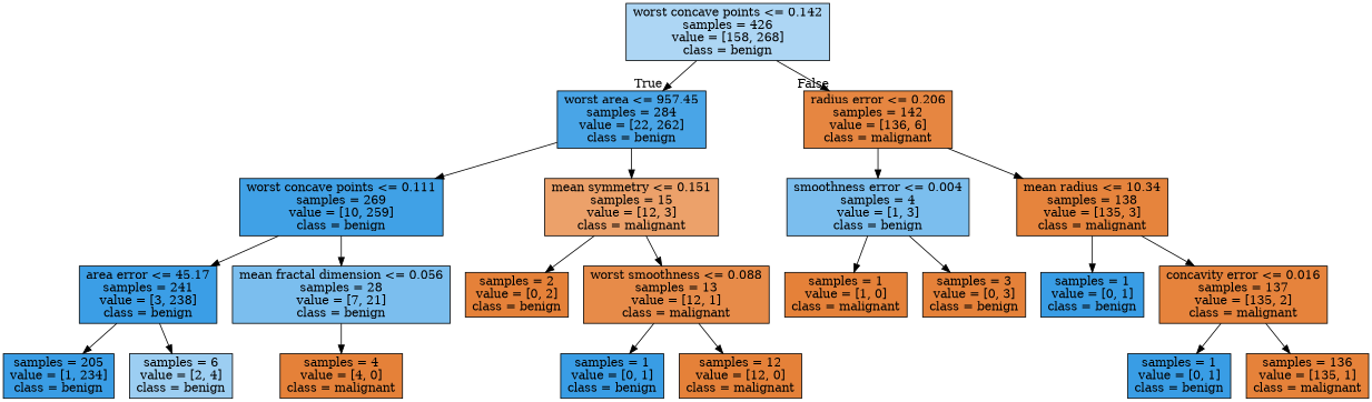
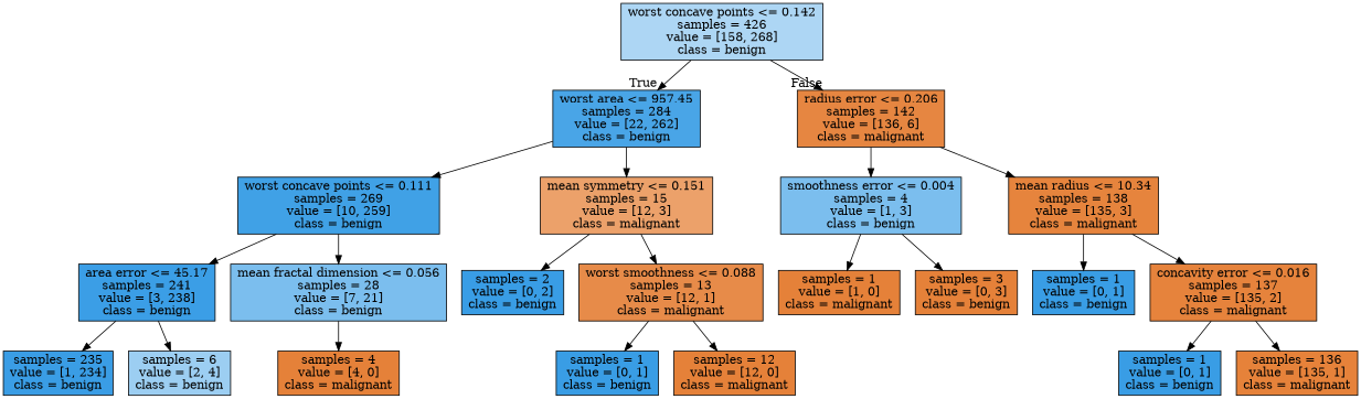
  digraph {
    node [color=black fillcolor="#399de5ff" shape=box style=filled]
    n1 [fillcolor="#399de569" label="worst concave points <= 0.142\nsamples = 426\nvalue = [158, 268]\nclass = benign"]
    n2 [fillcolor="#399de5ea" label="worst area <= 957.45\nsamples = 284\nvalue = [22, 262]\nclass = benign"]
    n3 [fillcolor="#e58139f4" label="radius error <= 0.206\nsamples = 142\nvalue = [136, 6]\nclass = malignant"]
    n4 [fillcolor="#399de5f5" label="worst concave points <= 0.111\nsamples = 269\nvalue = [10, 259]\nclass = benign"]
    n5 [fillcolor="#e58139bf" label="mean symmetry <= 0.151\nsamples = 15\nvalue = [12, 3]\nclass = malignant"]
    n6 [fillcolor="#399de5aa" label="smoothness error <= 0.004\nsamples = 4\nvalue = [1, 3]\nclass = benign"]
    n7 [fillcolor="#e58139f9" label="mean radius <= 10.34\nsamples = 138\nvalue = [135, 3]\nclass = malignant"]
    n8 [fillcolor="#399de5fc" label="area error <= 45.17\nsamples = 241\nvalue = [3, 238]\nclass = benign"]
    n9 [fillcolor="#399de5aa" label="mean fractal dimension <= 0.056\nsamples = 28\nvalue = [7, 21]\nclass = benign"]
-   n10 [fillcolor="#e58139ff" label="samples = 2\nvalue = [0, 2]\nclass = benign"]
+   n10 [label="samples = 2\nvalue = [0, 2]\nclass = benign"]
    n11 [fillcolor="#e58139ea" label="worst smoothness <= 0.088\nsamples = 13\nvalue = [12, 1]\nclass = malignant"]
-   n12 [fillcolor="#399de5fe" label="samples = 205\nvalue = [1, 234]\nclass = benign"]
+   n12 [fillcolor="#399de5fe" label="samples = 235\nvalue = [1, 234]\nclass = benign"]
    n13 [fillcolor="#399de57f" label="samples = 6\nvalue = [2, 4]\nclass = benign"]
    n14 [fillcolor="#e58139ff" label="samples = 4\nvalue = [4, 0]\nclass = malignant"]
    n15 [label="samples = 1\nvalue = [0, 1]\nclass = benign"]
    n16 [fillcolor="#e58139ff" label="samples = 12\nvalue = [12, 0]\nclass = malignant"]
    n17 [fillcolor="#e58139ff" label="samples = 1\nvalue = [1, 0]\nclass = malignant"]
    n18 [fillcolor="#e58139ff" label="samples = 3\nvalue = [0, 3]\nclass = benign"]
    n19 [label="samples = 1\nvalue = [0, 1]\nclass = benign"]
    n20 [fillcolor="#e58139fb" label="concavity error <= 0.016\nsamples = 137\nvalue = [135, 2]\nclass = malignant"]
    n21 [label="samples = 1\nvalue = [0, 1]\nclass = benign"]
    n22 [fillcolor="#e58139fd" label="samples = 136\nvalue = [135, 1]\nclass = malignant"]
    n1 -> n2 [headlabel=True labelangle=45 labeldistance=2.5]
    n1 -> n3 [headlabel=False labelangle=-45 labeldistance=2.5]
    n2 -> n4
    n2 -> n5
    n3 -> n6
    n3 -> n7
    n4 -> n8
    n4 -> n9
    n5 -> n10
    n5 -> n11
    n6 -> n17
    n6 -> n18
    n7 -> n19
    n7 -> n20
    n8 -> n12
    n8 -> n13
    n9 -> n14
    n11 -> n15
    n11 -> n16
    n20 -> n21
    n20 -> n22
  }
